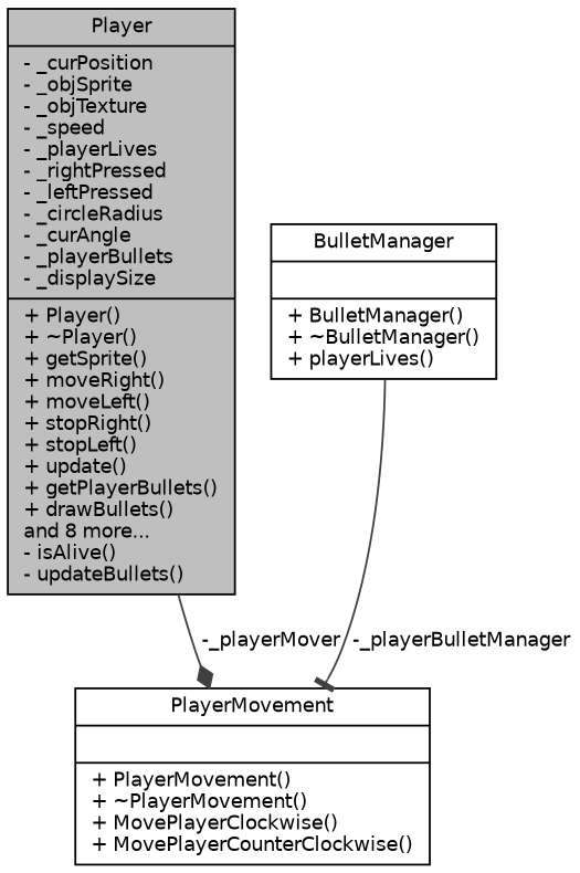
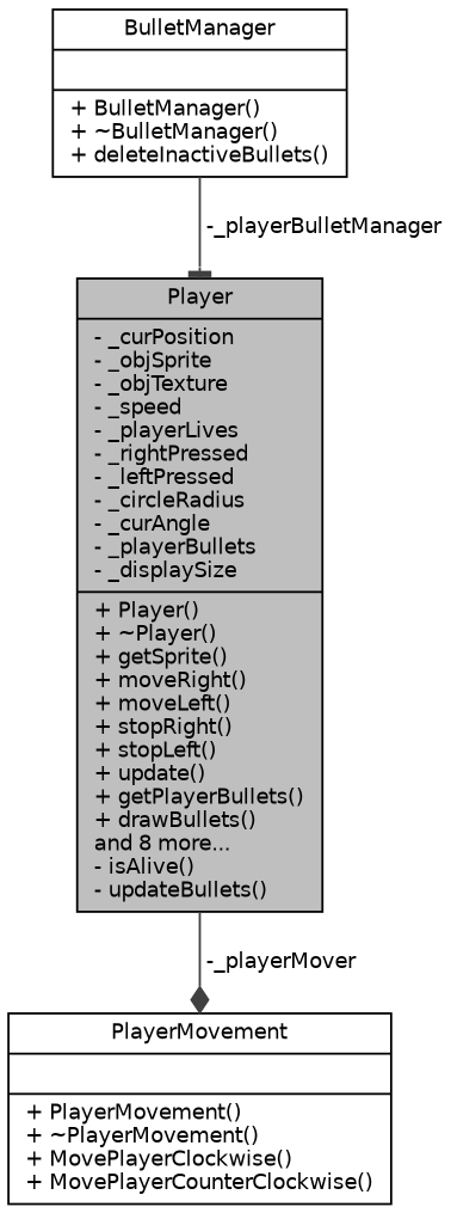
  digraph {
    node [color=black fillcolor=white fontname=Helvetica fontsize=10 shape=record style=filled]
    edge [color=grey25 fontname=Helvetica fontsize=10 labelfontname=Helvetica labelfontsize=10 style=solid]
    n1 [fillcolor=grey75 fontcolor=black height=0.2 label="{Player\n|- _curPosition\l- _objSprite\l- _objTexture\l- _speed\l- _playerLives\l- _rightPressed\l- _leftPressed\l- _circleRadius\l- _curAngle\l- _playerBullets\l- _displaySize\l|+ Player()\l+ ~Player()\l+ getSprite()\l+ moveRight()\l+ moveLeft()\l+ stopRight()\l+ stopLeft()\l+ update()\l+ getPlayerBullets()\l+ drawBullets()\land 8 more...\l- isAlive()\l- updateBullets()\l}" width=0.4]
    n2 [height=0.2 label="{PlayerMovement\n||+ PlayerMovement()\l+ ~PlayerMovement()\l+ MovePlayerClockwise()\l+ MovePlayerCounterClockwise()\l}" width=0.4]
-   n3 [height=0.2 label="{BulletManager\n||+ BulletManager()\l+ ~BulletManager()\l+ playerLives()\l}" width=0.4]
+   n3 [height=0.2 label="{BulletManager\n||+ BulletManager()\l+ ~BulletManager()\l+ deleteInactiveBullets()\l}" width=0.4]
    n1 -> n2 [arrowhead=diamond label=" -_playerMover"]
-   n3 -> n2 [arrowhead=tee label=" -_playerBulletManager"]
+   n3 -> n1 [arrowhead=tee label=" -_playerBulletManager"]
  }
